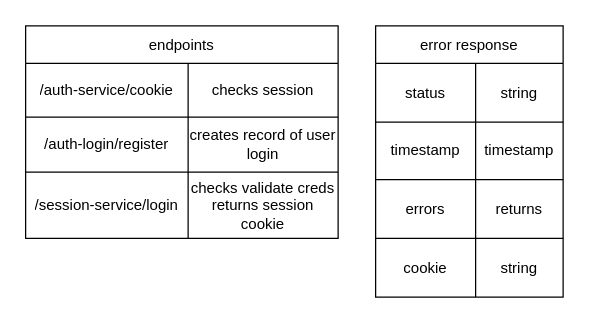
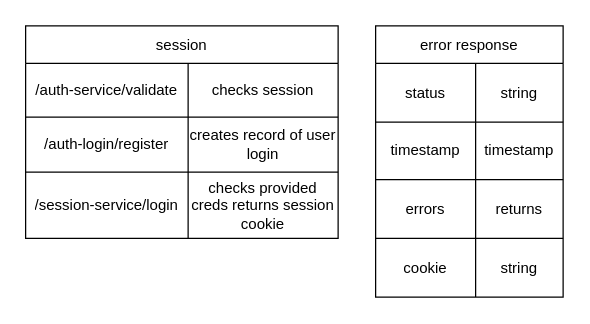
  <mxCell id="0" />
  <mxCell id="1" parent="0" />
- <mxCell id="2" value="endpoints" style="shape=table;startSize=30;container=1;collapsible=0;childLayout=tableLayout;" parent="1" vertex="1"><mxGeometry x="20" y="20" width="250" height="170" as="geometry" /></mxCell>
+ <mxCell id="2" value="session" style="shape=table;startSize=30;container=1;collapsible=0;childLayout=tableLayout;" parent="1" vertex="1"><mxGeometry x="20" y="20" width="250" height="170" as="geometry" /></mxCell>
  <mxCell id="3" value="" style="shape=tableRow;horizontal=0;startSize=0;swimlaneHead=0;swimlaneBody=0;strokeColor=inherit;top=0;left=0;bottom=0;right=0;collapsible=0;dropTarget=0;fillColor=none;points=[[0,0.5],[1,0.5]];portConstraint=eastwest;" parent="2" vertex="1"><mxGeometry y="30" width="250" height="43" as="geometry" /></mxCell>
- <mxCell id="4" value="/auth-service/cookie" style="shape=partialRectangle;html=1;whiteSpace=wrap;connectable=0;strokeColor=inherit;overflow=hidden;fillColor=none;top=0;left=0;bottom=0;right=0;pointerEvents=1;" parent="3" vertex="1"><mxGeometry width="130" height="43" as="geometry"><mxRectangle width="130" height="43" as="alternateBounds" /></mxGeometry></mxCell>
+ <mxCell id="4" value="/auth-service/validate" style="shape=partialRectangle;html=1;whiteSpace=wrap;connectable=0;strokeColor=inherit;overflow=hidden;fillColor=none;top=0;left=0;bottom=0;right=0;pointerEvents=1;" parent="3" vertex="1"><mxGeometry width="130" height="43" as="geometry"><mxRectangle width="130" height="43" as="alternateBounds" /></mxGeometry></mxCell>
  <mxCell id="5" value="checks session" style="shape=partialRectangle;html=1;whiteSpace=wrap;connectable=0;strokeColor=inherit;overflow=hidden;fillColor=none;top=0;left=0;bottom=0;right=0;pointerEvents=1;" parent="3" vertex="1"><mxGeometry x="130" width="120" height="43" as="geometry"><mxRectangle width="120" height="43" as="alternateBounds" /></mxGeometry></mxCell>
  <mxCell id="6" value="" style="shape=tableRow;horizontal=0;startSize=0;swimlaneHead=0;swimlaneBody=0;strokeColor=inherit;top=0;left=0;bottom=0;right=0;collapsible=0;dropTarget=0;fillColor=none;points=[[0,0.5],[1,0.5]];portConstraint=eastwest;" parent="2" vertex="1"><mxGeometry y="73" width="250" height="44" as="geometry" /></mxCell>
  <mxCell id="7" value="/auth-login/register" style="shape=partialRectangle;html=1;whiteSpace=wrap;connectable=0;strokeColor=inherit;overflow=hidden;fillColor=none;top=0;left=0;bottom=0;right=0;pointerEvents=1;" parent="6" vertex="1"><mxGeometry width="130" height="44" as="geometry"><mxRectangle width="130" height="44" as="alternateBounds" /></mxGeometry></mxCell>
  <mxCell id="8" value="creates record of user login" style="shape=partialRectangle;html=1;whiteSpace=wrap;connectable=0;strokeColor=inherit;overflow=hidden;fillColor=none;top=0;left=0;bottom=0;right=0;pointerEvents=1;" parent="6" vertex="1"><mxGeometry x="130" width="120" height="44" as="geometry"><mxRectangle width="120" height="44" as="alternateBounds" /></mxGeometry></mxCell>
  <mxCell id="9" value="" style="shape=tableRow;horizontal=0;startSize=0;swimlaneHead=0;swimlaneBody=0;strokeColor=inherit;top=0;left=0;bottom=0;right=0;collapsible=0;dropTarget=0;fillColor=none;points=[[0,0.5],[1,0.5]];portConstraint=eastwest;" parent="2" vertex="1"><mxGeometry y="117" width="250" height="53" as="geometry" /></mxCell>
  <mxCell id="10" value="/session-service/login" style="shape=partialRectangle;html=1;whiteSpace=wrap;connectable=0;strokeColor=inherit;overflow=hidden;fillColor=none;top=0;left=0;bottom=0;right=0;pointerEvents=1;" parent="9" vertex="1"><mxGeometry width="130" height="53" as="geometry"><mxRectangle width="130" height="53" as="alternateBounds" /></mxGeometry></mxCell>
- <mxCell id="11" value="checks validate creds returns session cookie" style="shape=partialRectangle;html=1;whiteSpace=wrap;connectable=0;strokeColor=inherit;overflow=hidden;fillColor=none;top=0;left=0;bottom=0;right=0;pointerEvents=1;" parent="9" vertex="1"><mxGeometry x="130" width="120" height="53" as="geometry"><mxRectangle width="120" height="53" as="alternateBounds" /></mxGeometry></mxCell>
+ <mxCell id="11" value="checks provided creds returns session cookie" style="shape=partialRectangle;html=1;whiteSpace=wrap;connectable=0;strokeColor=inherit;overflow=hidden;fillColor=none;top=0;left=0;bottom=0;right=0;pointerEvents=1;" parent="9" vertex="1"><mxGeometry x="130" width="120" height="53" as="geometry"><mxRectangle width="120" height="53" as="alternateBounds" /></mxGeometry></mxCell>
  <mxCell id="12" value="error response" style="shape=table;startSize=30;container=1;collapsible=0;childLayout=tableLayout;" vertex="1" parent="1"><mxGeometry x="300" y="20" width="150" height="217" as="geometry" /></mxCell>
  <mxCell id="13" value="" style="shape=tableRow;horizontal=0;startSize=0;swimlaneHead=0;swimlaneBody=0;strokeColor=inherit;top=0;left=0;bottom=0;right=0;collapsible=0;dropTarget=0;fillColor=none;points=[[0,0.5],[1,0.5]];portConstraint=eastwest;" vertex="1" parent="12"><mxGeometry y="30" width="150" height="47" as="geometry" /></mxCell>
  <mxCell id="14" value="status" style="shape=partialRectangle;html=1;whiteSpace=wrap;connectable=0;strokeColor=inherit;overflow=hidden;fillColor=none;top=0;left=0;bottom=0;right=0;pointerEvents=1;" vertex="1" parent="13"><mxGeometry width="80" height="47" as="geometry"><mxRectangle width="80" height="47" as="alternateBounds" /></mxGeometry></mxCell>
  <mxCell id="15" value="string" style="shape=partialRectangle;html=1;whiteSpace=wrap;connectable=0;strokeColor=inherit;overflow=hidden;fillColor=none;top=0;left=0;bottom=0;right=0;pointerEvents=1;" vertex="1" parent="13"><mxGeometry x="80" width="70" height="47" as="geometry"><mxRectangle width="70" height="47" as="alternateBounds" /></mxGeometry></mxCell>
  <mxCell id="16" value="" style="shape=tableRow;horizontal=0;startSize=0;swimlaneHead=0;swimlaneBody=0;strokeColor=inherit;top=0;left=0;bottom=0;right=0;collapsible=0;dropTarget=0;fillColor=none;points=[[0,0.5],[1,0.5]];portConstraint=eastwest;" vertex="1" parent="12"><mxGeometry y="77" width="150" height="46" as="geometry" /></mxCell>
  <mxCell id="17" value="timestamp" style="shape=partialRectangle;html=1;whiteSpace=wrap;connectable=0;strokeColor=inherit;overflow=hidden;fillColor=none;top=0;left=0;bottom=0;right=0;pointerEvents=1;" vertex="1" parent="16"><mxGeometry width="80" height="46" as="geometry"><mxRectangle width="80" height="46" as="alternateBounds" /></mxGeometry></mxCell>
  <mxCell id="18" value="timestamp" style="shape=partialRectangle;html=1;whiteSpace=wrap;connectable=0;strokeColor=inherit;overflow=hidden;fillColor=none;top=0;left=0;bottom=0;right=0;pointerEvents=1;" vertex="1" parent="16"><mxGeometry x="80" width="70" height="46" as="geometry"><mxRectangle width="70" height="46" as="alternateBounds" /></mxGeometry></mxCell>
  <mxCell id="19" value="" style="shape=tableRow;horizontal=0;startSize=0;swimlaneHead=0;swimlaneBody=0;strokeColor=inherit;top=0;left=0;bottom=0;right=0;collapsible=0;dropTarget=0;fillColor=none;points=[[0,0.5],[1,0.5]];portConstraint=eastwest;" vertex="1" parent="12"><mxGeometry y="123" width="150" height="47" as="geometry" /></mxCell>
  <mxCell id="20" value="errors" style="shape=partialRectangle;html=1;whiteSpace=wrap;connectable=0;strokeColor=inherit;overflow=hidden;fillColor=none;top=0;left=0;bottom=0;right=0;pointerEvents=1;" vertex="1" parent="19"><mxGeometry width="80" height="47" as="geometry"><mxRectangle width="80" height="47" as="alternateBounds" /></mxGeometry></mxCell>
  <mxCell id="21" value="returns" style="shape=partialRectangle;html=1;whiteSpace=wrap;connectable=0;strokeColor=inherit;overflow=hidden;fillColor=none;top=0;left=0;bottom=0;right=0;pointerEvents=1;" vertex="1" parent="19"><mxGeometry x="80" width="70" height="47" as="geometry"><mxRectangle width="70" height="47" as="alternateBounds" /></mxGeometry></mxCell>
  <mxCell id="22" style="shape=tableRow;horizontal=0;startSize=0;swimlaneHead=0;swimlaneBody=0;strokeColor=inherit;top=0;left=0;bottom=0;right=0;collapsible=0;dropTarget=0;fillColor=none;points=[[0,0.5],[1,0.5]];portConstraint=eastwest;" vertex="1" parent="12"><mxGeometry y="170" width="150" height="47" as="geometry" /></mxCell>
  <mxCell id="23" value="cookie" style="shape=partialRectangle;html=1;whiteSpace=wrap;connectable=0;strokeColor=inherit;overflow=hidden;fillColor=none;top=0;left=0;bottom=0;right=0;pointerEvents=1;" vertex="1" parent="22"><mxGeometry width="80" height="47" as="geometry"><mxRectangle width="80" height="47" as="alternateBounds" /></mxGeometry></mxCell>
  <mxCell id="24" value="string" style="shape=partialRectangle;html=1;whiteSpace=wrap;connectable=0;strokeColor=inherit;overflow=hidden;fillColor=none;top=0;left=0;bottom=0;right=0;pointerEvents=1;" vertex="1" parent="22"><mxGeometry x="80" width="70" height="47" as="geometry"><mxRectangle width="70" height="47" as="alternateBounds" /></mxGeometry></mxCell>
